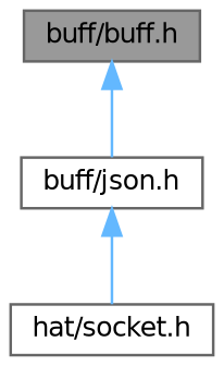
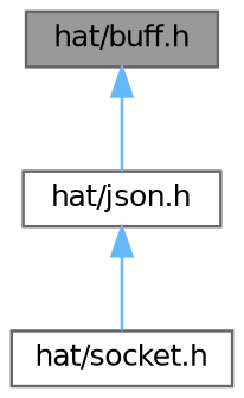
  digraph {
    node [color=grey40 fillcolor=white fontname=Helvetica fontsize=10 shape=box style=filled]
    edge [color=steelblue1 dir=back fontname=Helvetica fontsize=10 labelfontname=Helvetica labelfontsize=10 style=solid]
-   n1 [color=gray40 fillcolor=grey60 fontcolor=black height=0.2 label="buff/buff.h" width=0.4]
-   n2 [height=0.2 label="buff/json.h" width=0.4]
+   n1 [color=gray40 fillcolor=grey60 fontcolor=black height=0.2 label="hat/buff.h" width=0.4]
+   n2 [height=0.2 label="hat/json.h" width=0.4]
    n3 [height=0.2 label="hat/socket.h" width=0.4]
    n1 -> n2
    n2 -> n3
  }
